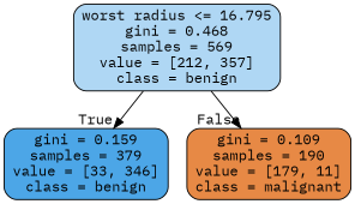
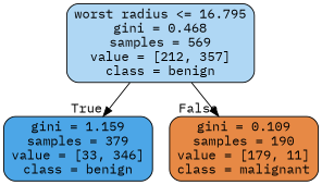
  digraph {
    fontname="IBM Plex Mono"
    node [color=black fontname="IBM Plex Mono" shape=box style="filled, rounded"]
    edge [fontname="IBM Plex Mono" labeldistance=2.5]
    n1 [fillcolor="#afd7f4" label="worst radius <= 16.795\ngini = 0.468\nsamples = 569\nvalue = [212, 357]\nclass = benign"]
-   n2 [fillcolor="#4ca6e7" label="gini = 0.159\nsamples = 379\nvalue = [33, 346]\nclass = benign"]
+   n2 [fillcolor="#4ca6e7" label="gini = 1.159\nsamples = 379\nvalue = [33, 346]\nclass = benign"]
    n3 [fillcolor="#e78945" label="gini = 0.109\nsamples = 190\nvalue = [179, 11]\nclass = malignant"]
    n1 -> n2 [headlabel=True labelangle=45]
    n1 -> n3 [headlabel=False labelangle=-45]
  }
